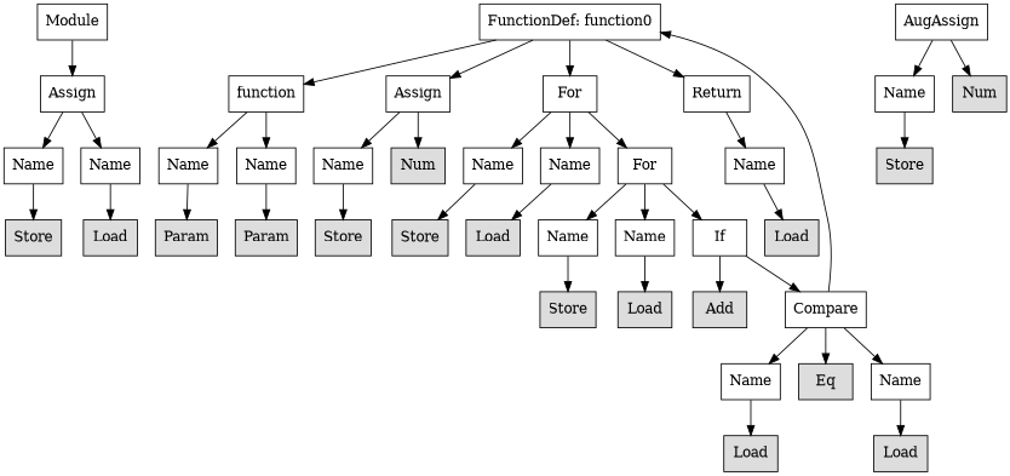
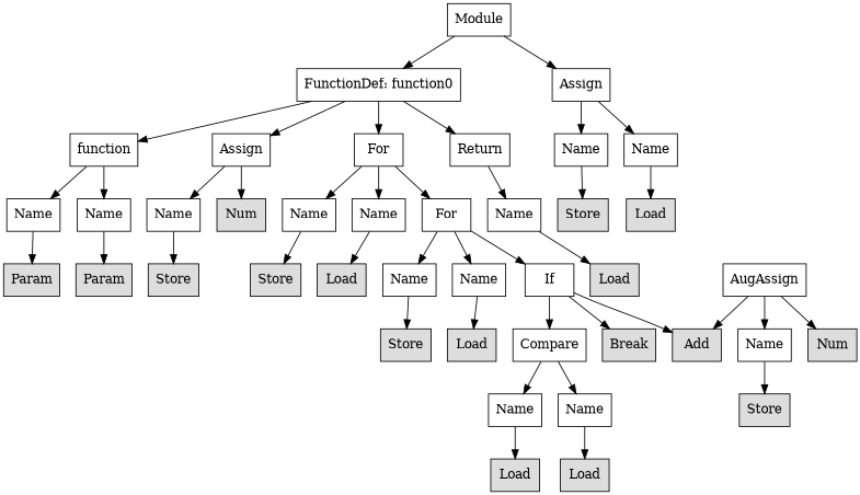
  digraph {
    node [shape=rect]
    n1 [label=Module]
    n2 [label="FunctionDef: function0"]
    n3 [label=Assign]
    n4 [label=function]
    n5 [label=Assign]
    n6 [label=For]
    n7 [label=Return]
    n8 [label=Name]
    n9 [label=Name]
    n10 [label=Name]
    n11 [label=Name]
    n12 [label=Name]
    n13 [fillcolor="#dddddd" label=Num style=filled]
    n14 [label=Name]
    n15 [label=Name]
    n16 [label=For]
    n17 [label=Name]
    n18 [fillcolor="#dddddd" label=Store style=filled]
    n19 [fillcolor="#dddddd" label=Load style=filled]
    n20 [fillcolor="#dddddd" label=Param style=filled]
    n21 [fillcolor="#dddddd" label=Param style=filled]
    n22 [fillcolor="#dddddd" label=Store style=filled]
    n23 [fillcolor="#dddddd" label=Store style=filled]
    n24 [fillcolor="#dddddd" label=Load style=filled]
    n25 [label=Name]
    n26 [label=Name]
    n27 [label=If]
    n28 [fillcolor="#dddddd" label=Load style=filled]
    n29 [fillcolor="#dddddd" label=Store style=filled]
    n30 [fillcolor="#dddddd" label=Load style=filled]
    n31 [label=Compare]
+   n32 [fillcolor="#dddddd" label=Break style=filled]
    n33 [fillcolor="#dddddd" label=Add style=filled]
    n34 [label=Name]
-   n35 [fillcolor="#dddddd" label=Eq style=filled]
    n36 [label=Name]
    n37 [label=AugAssign]
    n38 [label=Name]
    n39 [fillcolor="#dddddd" label=Num style=filled]
    n40 [fillcolor="#dddddd" label=Load style=filled]
    n41 [fillcolor="#dddddd" label=Load style=filled]
    n42 [fillcolor="#dddddd" label=Store style=filled]
-   n31 -> n2
+   n1 -> n2
    n1 -> n3
    n2 -> n4
    n2 -> n5
    n2 -> n6
    n2 -> n7
    n3 -> n8
    n3 -> n9
    n4 -> n10
    n4 -> n11
    n5 -> n12
    n5 -> n13
    n6 -> n14
    n6 -> n15
    n6 -> n16
    n7 -> n17
    n8 -> n18
    n9 -> n19
    n10 -> n20
    n11 -> n21
    n12 -> n22
    n14 -> n23
    n15 -> n24
    n16 -> n25
    n16 -> n26
    n16 -> n27
    n17 -> n28
    n25 -> n29
    n26 -> n30
    n27 -> n31
+   n27 -> n32
    n27 -> n33
    n31 -> n34
-   n31 -> n35
    n31 -> n36
    n34 -> n40
    n36 -> n41
+   n37 -> n33
    n37 -> n38
    n37 -> n39
    n38 -> n42
  }
